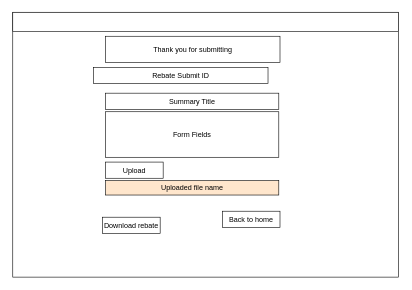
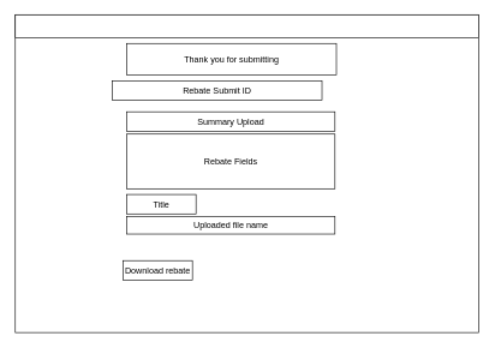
  <mxCell id="0" />
  <mxCell id="1" parent="0" />
  <mxCell id="2" value="" style="rounded=0;whiteSpace=wrap;html=1;" vertex="1" parent="1"><mxGeometry x="20" y="20" width="644" height="442" as="geometry" /></mxCell>
  <mxCell id="3" value="" style="rounded=0;whiteSpace=wrap;html=1;" vertex="1" parent="1"><mxGeometry x="20" y="20" width="644" height="32" as="geometry" /></mxCell>
  <mxCell id="4" value="Thank you for submitting" style="rounded=0;whiteSpace=wrap;html=1;" vertex="1" parent="1"><mxGeometry x="175" y="60" width="291" height="44" as="geometry" /></mxCell>
  <mxCell id="5" value="Rebate Submit ID" style="rounded=0;whiteSpace=wrap;html=1;" vertex="1" parent="1"><mxGeometry x="155" y="112" width="291" height="27" as="geometry" /></mxCell>
- <mxCell id="6" value="Summary Title" style="rounded=0;whiteSpace=wrap;html=1;" vertex="1" parent="1"><mxGeometry x="175" y="155" width="289" height="27" as="geometry" /></mxCell>
- <mxCell id="7" value="Form Fields" style="rounded=0;whiteSpace=wrap;html=1;" vertex="1" parent="1"><mxGeometry x="175" y="186" width="289" height="76" as="geometry" /></mxCell>
- <mxCell id="8" value="Upload" style="rounded=0;whiteSpace=wrap;html=1;" vertex="1" parent="1"><mxGeometry x="175" y="270" width="96" height="27" as="geometry" /></mxCell>
- <mxCell id="9" value="Uploaded file name" style="rounded=0;whiteSpace=wrap;html=1;fillColor=#ffe6cc;" vertex="1" parent="1"><mxGeometry x="175" y="301" width="289" height="24" as="geometry" /></mxCell>
+ <mxCell id="6" value="Summary Upload" style="rounded=0;whiteSpace=wrap;html=1;" vertex="1" parent="1"><mxGeometry x="175" y="155" width="289" height="27" as="geometry" /></mxCell>
+ <mxCell id="7" value="Rebate Fields" style="rounded=0;whiteSpace=wrap;html=1;" vertex="1" parent="1"><mxGeometry x="175" y="186" width="289" height="76" as="geometry" /></mxCell>
+ <mxCell id="8" value="Title" style="rounded=0;whiteSpace=wrap;html=1;" vertex="1" parent="1"><mxGeometry x="175" y="270" width="96" height="27" as="geometry" /></mxCell>
+ <mxCell id="9" value="Uploaded file name" style="rounded=0;whiteSpace=wrap;html=1;" vertex="1" parent="1"><mxGeometry x="175" y="301" width="289" height="24" as="geometry" /></mxCell>
  <mxCell id="10" value="Download rebate" style="rounded=0;whiteSpace=wrap;html=1;" vertex="1" parent="1"><mxGeometry x="170" y="362" width="96" height="27" as="geometry" /></mxCell>
- <mxCell id="11" value="Back to home" style="rounded=0;whiteSpace=wrap;html=1;" vertex="1" parent="1"><mxGeometry x="370" y="352" width="96" height="27" as="geometry" /></mxCell>
